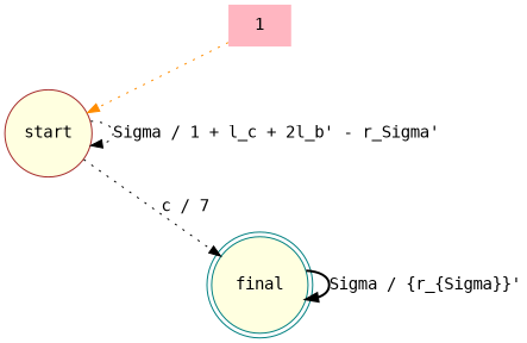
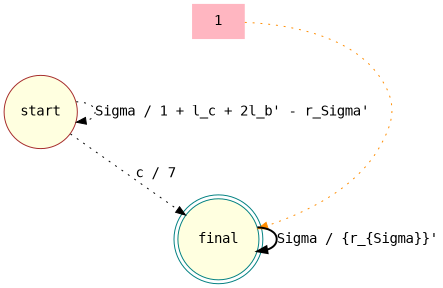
  digraph {
    fontname="DejaVu Sans Mono"
    rankdir=TB
    node [fillcolor=lightyellow fontname="DejaVu Sans Mono" style=filled]
    edge [color=black fontname="DejaVu Sans Mono" style=dotted]
    n1 [color=blue fillcolor=lightpink label=1 shape=plaintext]
    n2 [color=brown label=start shape=circle]
    n3 [color=teal label=final shape=doublecircle]
-   n1 -> n2 [color=darkorange]
+   n1 -> n3 [color=darkorange]
    n2 -> n2 [label="\Sigma / 1 + l_c + 2l_b' - r_\Sigma'"]
    n2 -> n3 [label="c / 7"]
    n3 -> n3 [label="\Sigma / {r_{\Sigma}}'" style=bold]
  }
